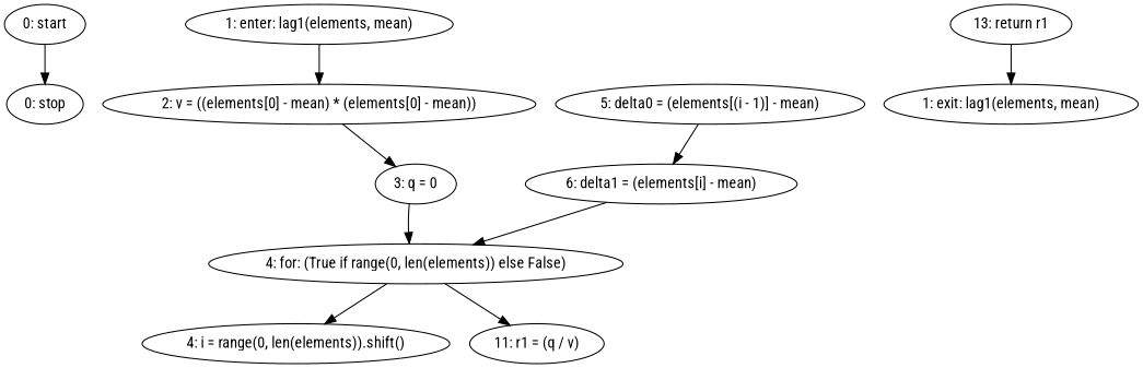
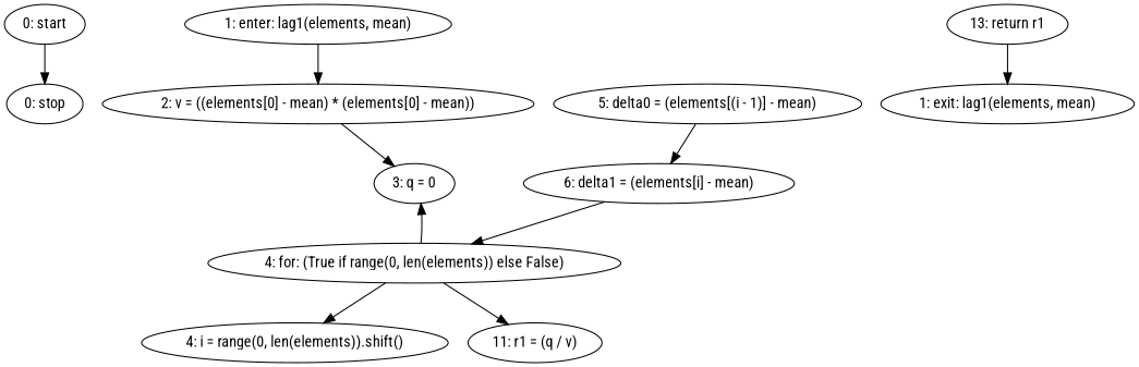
  strict digraph {
    fontname="Roboto Condensed"
    node [fontname="Roboto Condensed"]
    edge [fontname="Roboto Condensed"]
    n1 [label="0: start"]
    n2 [label="0: stop"]
    n3 [label="1: enter: lag1(elements, mean)"]
    n4 [label="2: v = ((elements[0] - mean) * (elements[0] - mean))"]
    n5 [label="3: q = 0"]
    n6 [label="4: for: (True if range(0, len(elements)) else False)"]
    n7 [label="4: i = range(0, len(elements)).shift()"]
    n8 [label="11: r1 = (q / v)"]
    n9 [label="1: exit: lag1(elements, mean)"]
    n10 [label="13: return r1"]
    n11 [label="5: delta0 = (elements[(i - 1)] - mean)"]
    n12 [label="6: delta1 = (elements[i] - mean)"]
    n1 -> n2
    n3 -> n4
    n4 -> n5
-   n5 -> n6
+   n6 -> n5
    n6 -> n7
    n6 -> n8
    n10 -> n9
    n11 -> n12
    n12 -> n6
  }
